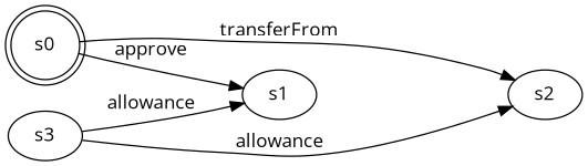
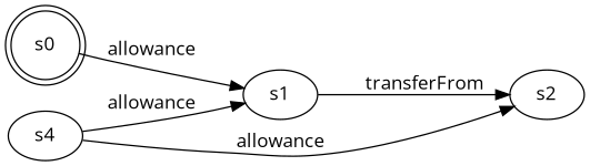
  digraph {
    fontname="Open Sans"
    rankdir=LR
    node [fontname="Open Sans"]
    edge [fontname="Open Sans"]
    s0 [shape=doublecircle]
    s1
    s2
-   s3
-   s0 -> s1 [label=approve]
-   s0 -> s2 [label=transferFrom]
+   s3 [label=s4]
+   s0 -> s1 [label=allowance]
+   s1 -> s2 [label=transferFrom]
    s3 -> s1 [label=allowance]
    s3 -> s2 [label=allowance]
  }
